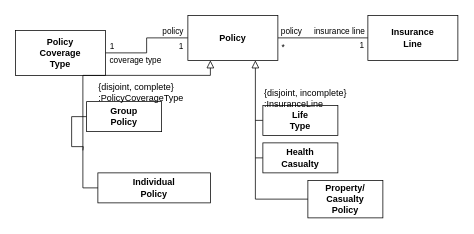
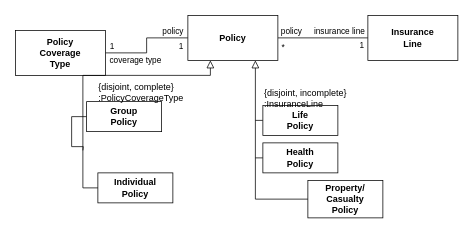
  <mxCell id="0" />
  <mxCell id="1" parent="0" />
  <mxCell id="2" value="" style="edgeStyle=orthogonalEdgeStyle;rounded=0;orthogonalLoop=1;jettySize=auto;html=1;endArrow=none;endFill=0;" edge="1" parent="1" source="7" target="13"><mxGeometry relative="1" as="geometry" /></mxCell>
  <mxCell id="3" value="1" style="edgeLabel;html=1;align=center;verticalAlign=middle;resizable=0;points=[];" vertex="1" connectable="0" parent="2"><mxGeometry x="-0.667" relative="1" as="geometry"><mxPoint x="-14" y="-10" as="offset" /></mxGeometry></mxCell>
  <mxCell id="4" value="coverage type" style="edgeLabel;html=1;align=center;verticalAlign=middle;resizable=0;points=[];" vertex="1" connectable="0" parent="2"><mxGeometry x="-0.617" relative="1" as="geometry"><mxPoint x="14" y="9" as="offset" /></mxGeometry></mxCell>
  <mxCell id="5" value="policy" style="edgeLabel;html=1;align=center;verticalAlign=middle;resizable=0;points=[];" vertex="1" connectable="0" parent="2"><mxGeometry x="0.717" y="-2" relative="1" as="geometry"><mxPoint x="-3" y="-12" as="offset" /></mxGeometry></mxCell>
  <mxCell id="6" value="1" style="edgeLabel;html=1;align=center;verticalAlign=middle;resizable=0;points=[];" vertex="1" connectable="0" parent="2"><mxGeometry x="0.783" y="-3" relative="1" as="geometry"><mxPoint x="4" y="7" as="offset" /></mxGeometry></mxCell>
  <mxCell id="7" value="&lt;b&gt;Policy&lt;br&gt;Coverage&lt;br&gt;Type&lt;/b&gt;" style="fontStyle=0;html=1;whiteSpace=wrap;" vertex="1" parent="1"><mxGeometry x="20" y="40" width="120" height="60" as="geometry" /></mxCell>
  <mxCell id="8" value="" style="edgeStyle=orthogonalEdgeStyle;rounded=0;orthogonalLoop=1;jettySize=auto;html=1;endArrow=none;endFill=0;" edge="1" parent="1" source="13" target="14"><mxGeometry relative="1" as="geometry" /></mxCell>
  <mxCell id="9" value="policy" style="edgeLabel;html=1;align=center;verticalAlign=middle;resizable=0;points=[];" vertex="1" connectable="0" parent="8"><mxGeometry x="-0.333" relative="1" as="geometry"><mxPoint x="-23" y="-10" as="offset" /></mxGeometry></mxCell>
  <mxCell id="10" value="*" style="edgeLabel;html=1;align=center;verticalAlign=middle;resizable=0;points=[];" vertex="1" connectable="0" parent="8"><mxGeometry x="-0.667" relative="1" as="geometry"><mxPoint x="-14" y="11" as="offset" /></mxGeometry></mxCell>
  <mxCell id="11" value="insurance line" style="edgeLabel;html=1;align=center;verticalAlign=middle;resizable=0;points=[];" vertex="1" connectable="0" parent="8"><mxGeometry x="0.467" y="-2" relative="1" as="geometry"><mxPoint x="-7" y="-12" as="offset" /></mxGeometry></mxCell>
  <mxCell id="12" value="1" style="edgeLabel;html=1;align=center;verticalAlign=middle;resizable=0;points=[];" vertex="1" connectable="0" parent="8"><mxGeometry x="0.7" relative="1" as="geometry"><mxPoint x="9" y="9" as="offset" /></mxGeometry></mxCell>
  <mxCell id="13" value="&lt;b&gt;Policy&lt;/b&gt;" style="whiteSpace=wrap;html=1;fontStyle=0;" vertex="1" parent="1"><mxGeometry x="250" y="20" width="120" height="60" as="geometry" /></mxCell>
  <mxCell id="14" value="&lt;b&gt;Insurance&lt;br&gt;Line&lt;/b&gt;" style="whiteSpace=wrap;html=1;fontStyle=0;" vertex="1" parent="1"><mxGeometry x="490" y="20" width="120" height="60" as="geometry" /></mxCell>
  <mxCell id="15" style="edgeStyle=orthogonalEdgeStyle;rounded=0;orthogonalLoop=1;jettySize=auto;html=1;exitX=0;exitY=0.5;exitDx=0;exitDy=0;endArrow=none;endFill=0;" edge="1" parent="1" source="16"><mxGeometry relative="1" as="geometry"><mxPoint x="340" y="160" as="targetPoint" /></mxGeometry></mxCell>
- <mxCell id="16" value="&lt;b&gt;Life&lt;br&gt;Type&lt;br&gt;&lt;/b&gt;" style="whiteSpace=wrap;html=1;fontStyle=0;" vertex="1" parent="1"><mxGeometry x="350" y="140" width="100" height="40" as="geometry" /></mxCell>
+ <mxCell id="16" value="&lt;b&gt;Life&lt;br&gt;Policy&lt;br&gt;&lt;/b&gt;" style="whiteSpace=wrap;html=1;fontStyle=0;" vertex="1" parent="1"><mxGeometry x="350" y="140" width="100" height="40" as="geometry" /></mxCell>
  <mxCell id="17" style="edgeStyle=orthogonalEdgeStyle;rounded=0;orthogonalLoop=1;jettySize=auto;html=1;exitX=0;exitY=0.5;exitDx=0;exitDy=0;endArrow=none;endFill=0;" edge="1" parent="1" source="18"><mxGeometry relative="1" as="geometry"><mxPoint x="110" y="200" as="targetPoint" /></mxGeometry></mxCell>
  <mxCell id="18" value="&lt;b&gt;Group&lt;br&gt;Policy&lt;/b&gt;" style="whiteSpace=wrap;html=1;fontStyle=0;" vertex="1" parent="1"><mxGeometry x="115" y="135" width="100" height="40" as="geometry" /></mxCell>
- <mxCell id="19" value="&lt;b&gt;Individual&lt;br&gt;Policy&lt;/b&gt;" style="whiteSpace=wrap;html=1;fontStyle=0;" vertex="1" parent="1"><mxGeometry x="130" y="230" width="150" height="40" as="geometry" /></mxCell>
+ <mxCell id="19" value="&lt;b&gt;Individual&lt;br&gt;Policy&lt;/b&gt;" style="whiteSpace=wrap;html=1;fontStyle=0;" vertex="1" parent="1"><mxGeometry x="130" y="230" width="100" height="40" as="geometry" /></mxCell>
  <mxCell id="20" value="" style="endArrow=block;html=1;rounded=0;align=center;verticalAlign=bottom;endFill=0;labelBackgroundColor=none;endSize=8;exitX=0;exitY=0.5;exitDx=0;exitDy=0;entryX=0.25;entryY=1;entryDx=0;entryDy=0;" edge="1" parent="1" source="19" target="13"><mxGeometry x="0.222" y="-40" relative="1" as="geometry"><mxPoint x="330" y="240" as="sourcePoint" /><mxPoint x="490" y="240" as="targetPoint" /><Array as="points"><mxPoint x="110" y="250" /><mxPoint x="110" y="100" /><mxPoint x="280" y="100" /></Array><mxPoint as="offset" /></mxGeometry></mxCell>
  <mxCell id="21" value="{disjoint, complete}&lt;br&gt;:PolicyCoverageType" style="resizable=0;html=1;align=left;verticalAlign=top;labelBackgroundColor=none;" connectable="0" vertex="1" parent="20"><mxGeometry relative="1" as="geometry"><mxPoint x="9" y="2" as="offset" /></mxGeometry></mxCell>
  <mxCell id="22" style="edgeStyle=orthogonalEdgeStyle;rounded=0;orthogonalLoop=1;jettySize=auto;html=1;exitX=0;exitY=0.5;exitDx=0;exitDy=0;endArrow=none;endFill=0;" edge="1" parent="1" source="23"><mxGeometry relative="1" as="geometry"><mxPoint x="340" y="210" as="targetPoint" /></mxGeometry></mxCell>
- <mxCell id="23" value="&lt;b&gt;Health&lt;br&gt;Casualty&lt;br&gt;&lt;/b&gt;" style="whiteSpace=wrap;html=1;fontStyle=0;" vertex="1" parent="1"><mxGeometry x="350" y="190" width="100" height="40" as="geometry" /></mxCell>
+ <mxCell id="23" value="&lt;b&gt;Health&lt;br&gt;Policy&lt;br&gt;&lt;/b&gt;" style="whiteSpace=wrap;html=1;fontStyle=0;" vertex="1" parent="1"><mxGeometry x="350" y="190" width="100" height="40" as="geometry" /></mxCell>
  <mxCell id="24" value="&lt;b&gt;Property/&lt;br&gt;Casualty&lt;br&gt;Policy&lt;br&gt;&lt;/b&gt;" style="whiteSpace=wrap;html=1;fontStyle=0;" vertex="1" parent="1"><mxGeometry x="410" y="240" width="100" height="50" as="geometry" /></mxCell>
  <mxCell id="25" value="" style="endArrow=block;html=1;rounded=0;align=center;verticalAlign=bottom;endFill=0;labelBackgroundColor=none;endSize=8;exitX=0;exitY=0.5;exitDx=0;exitDy=0;entryX=0.75;entryY=1;entryDx=0;entryDy=0;" edge="1" parent="1" source="24" target="13"><mxGeometry x="-0.128" y="40" relative="1" as="geometry"><mxPoint x="330" y="240" as="sourcePoint" /><mxPoint x="490" y="240" as="targetPoint" /><Array as="points"><mxPoint x="340" y="265" /></Array><mxPoint as="offset" /></mxGeometry></mxCell>
  <mxCell id="26" value="{disjoint, incomplete}&lt;br&gt;:InsuranceLine" style="resizable=0;html=1;align=left;verticalAlign=top;labelBackgroundColor=none;" connectable="0" vertex="1" parent="25"><mxGeometry relative="1" as="geometry"><mxPoint x="10" y="-97" as="offset" /></mxGeometry></mxCell>
